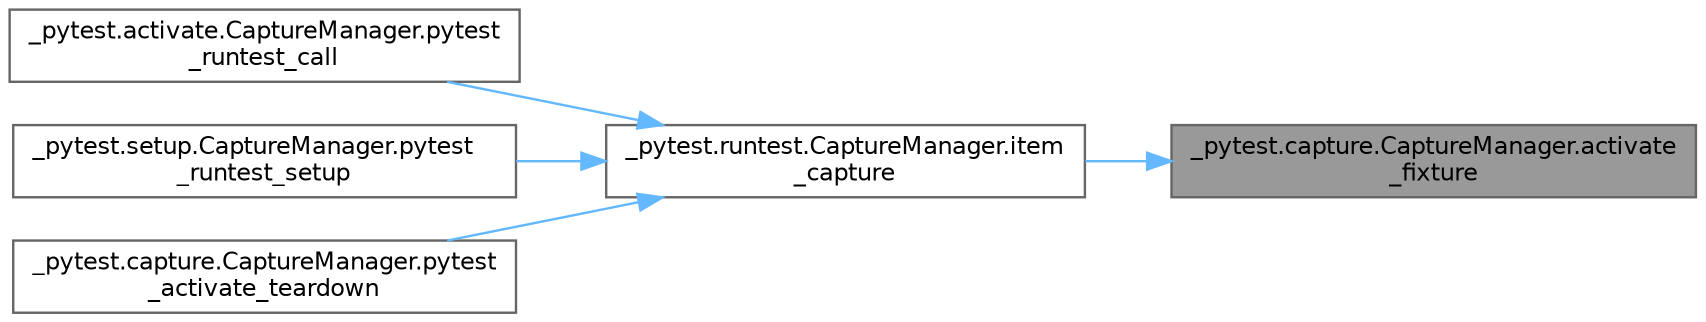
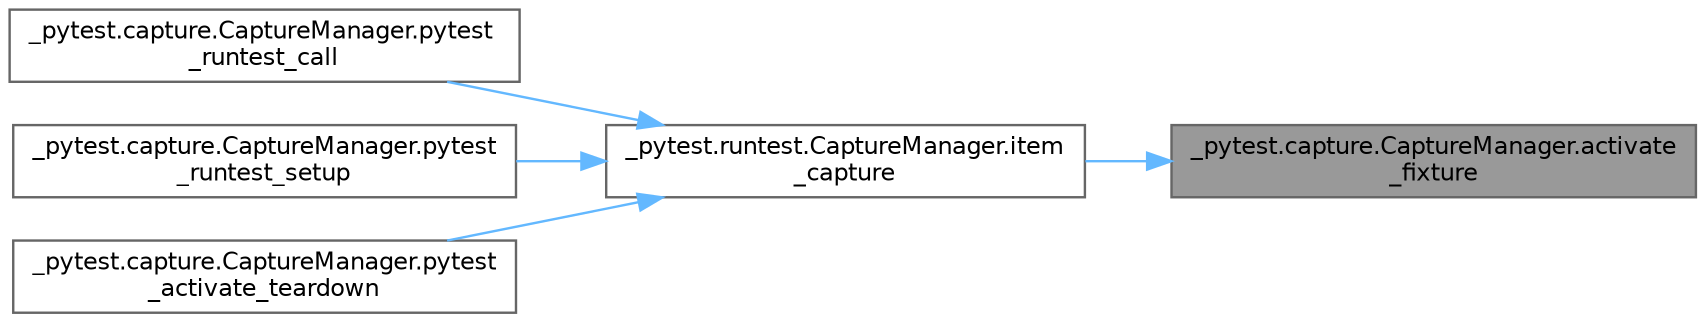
  digraph {
    rankdir=RL
    node [color=grey40 fillcolor=white fontname=Helvetica fontsize=10 shape=box style=filled]
    edge [color=steelblue1 dir=back fontname=Helvetica fontsize=10 labelfontname=Helvetica labelfontsize=10 style=solid]
    n1 [color=gray40 fillcolor=grey60 fontcolor=black height=0.2 label="_pytest.capture.CaptureManager.activate\l_fixture" width=0.4]
    n2 [height=0.2 label="_pytest.runtest.CaptureManager.item\l_capture" width=0.4]
-   n3 [height=0.2 label="_pytest.activate.CaptureManager.pytest\l_runtest_call" width=0.4]
-   n4 [height=0.2 label="_pytest.setup.CaptureManager.pytest\l_runtest_setup" width=0.4]
+   n3 [height=0.2 label="_pytest.capture.CaptureManager.pytest\l_runtest_call" width=0.4]
+   n4 [height=0.2 label="_pytest.capture.CaptureManager.pytest\l_runtest_setup" width=0.4]
    n5 [height=0.2 label="_pytest.capture.CaptureManager.pytest\l_activate_teardown" width=0.4]
    n1 -> n2
    n2 -> n3
    n2 -> n4
    n2 -> n5
  }
